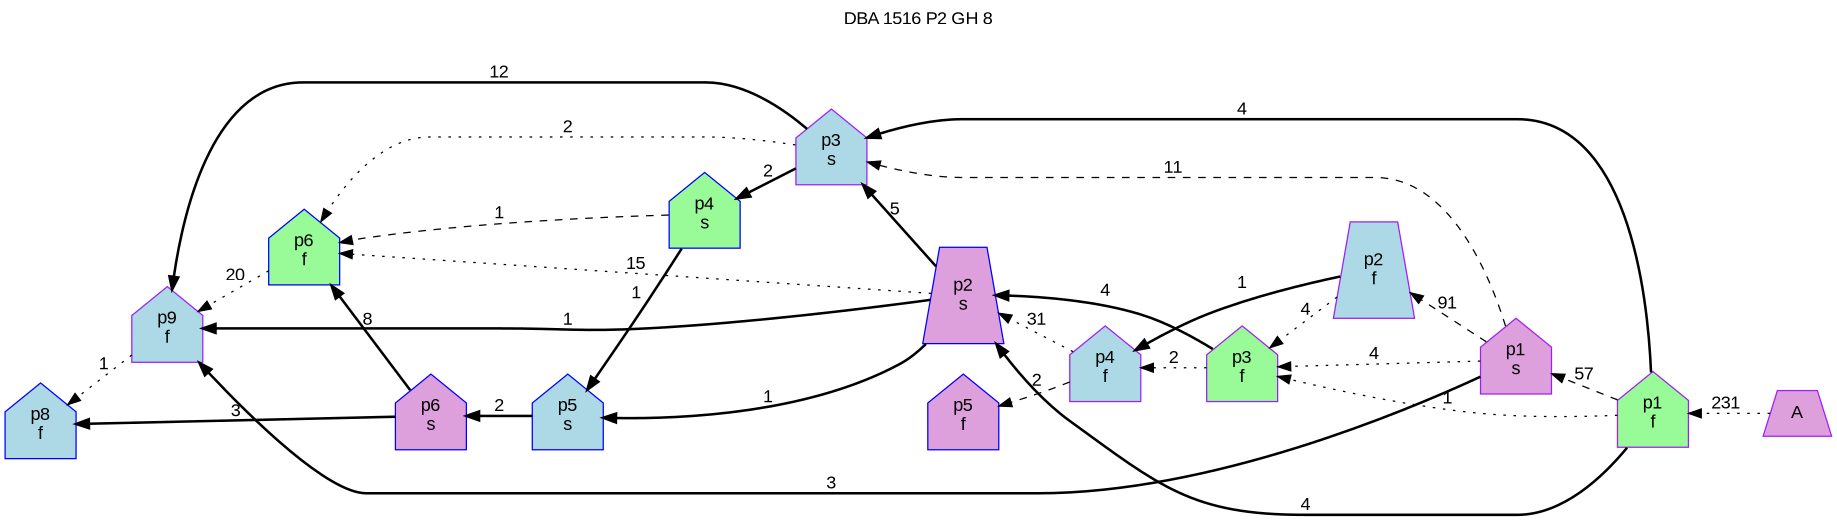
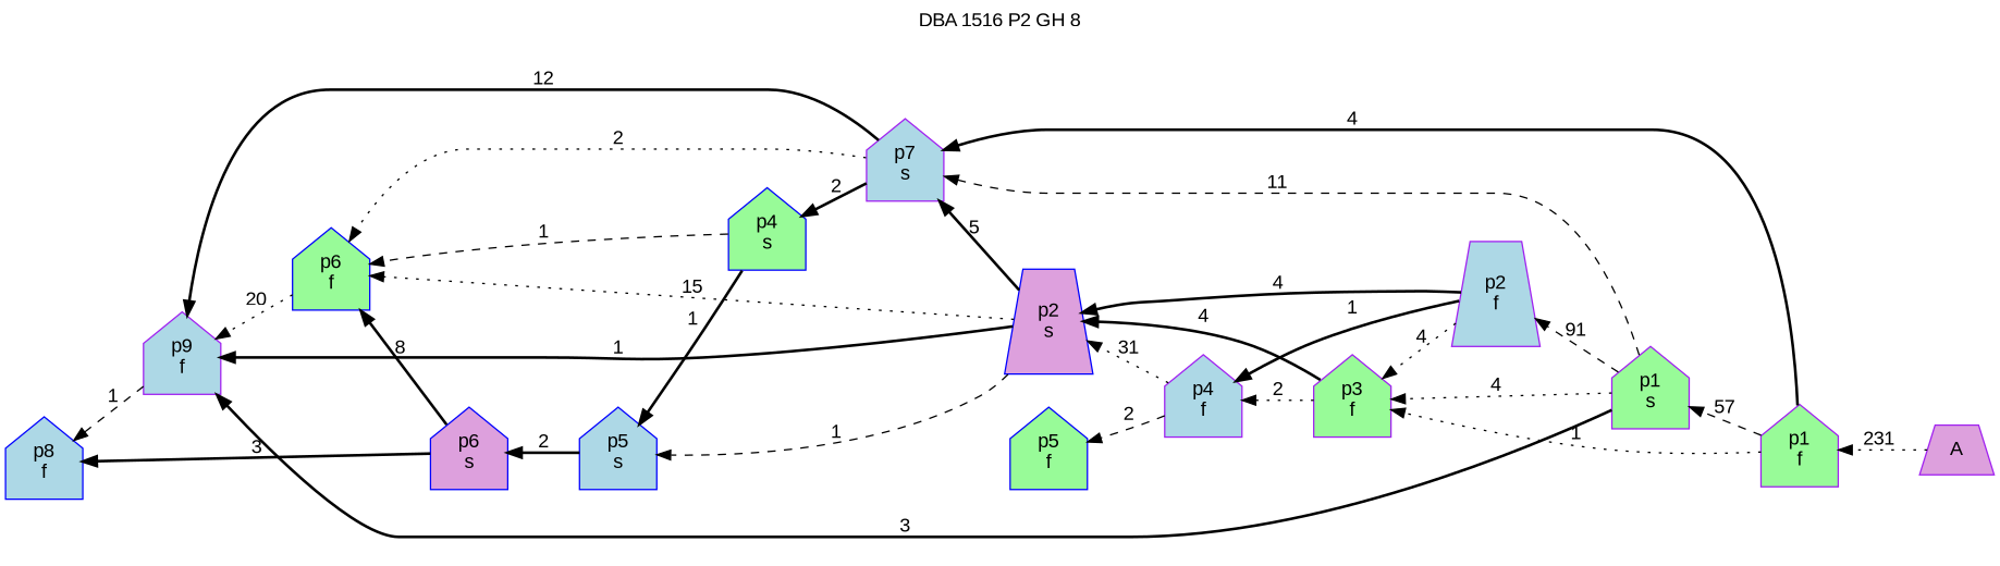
  digraph {
    fontname="Liberation Sans"
    label=" DBA 1516 P2 GH 8 "
    labelloc=tl
    rankdir=RL
    node [color=purple fillcolor=lightblue fontname="Liberation Sans" shape=house style=filled]
    edge [fontname="Liberation Sans" style=bold]
    n1 [fillcolor=plum label=A shape=trapezium]
    n2 [fillcolor=palegreen label="p1\nf"]
-   n3 [fillcolor=plum label="p1\ns"]
+   n3 [fillcolor=palegreen label="p1\ns"]
    n4 [fillcolor=palegreen label="p3\nf"]
-   n5 [label="p3\ns"]
+   n5 [label="p7\ns"]
    n6 [label="p2\nf" shape=trapezium]
    n7 [label="p9\nf"]
    n8 [color=blue fillcolor=plum label="p2\ns" shape=trapezium]
    n9 [label="p4\nf"]
    n10 [color=blue fillcolor=palegreen label="p6\nf"]
    n11 [color=blue fillcolor=palegreen label="p4\ns"]
    n12 [color=blue label="p5\ns"]
    n13 [color=blue label="p8\nf"]
-   n14 [color=blue fillcolor=plum label="p5\nf"]
+   n14 [color=blue fillcolor=palegreen label="p5\nf"]
    n15 [color=blue fillcolor=plum label="p6\ns"]
    n1 -> n2 [label=231 style=dotted]
    n2 -> n3 [label=57 style=dashed]
    n2 -> n4 [label=1 style=dotted]
    n2 -> n5 [label=4]
    n3 -> n4 [label=4 style=dotted]
    n3 -> n5 [label=11 style=dashed]
    n3 -> n6 [label=91 style=dashed]
    n3 -> n7 [label=3]
    n4 -> n8 [label=4]
    n4 -> n9 [label=2 style=dotted]
    n5 -> n7 [label=12]
    n5 -> n10 [label=2 style=dotted]
    n5 -> n11 [label=2]
    n6 -> n4 [label=4 style=dotted]
-   n2 -> n8 [label=4]
+   n6 -> n8 [label=4]
    n6 -> n9 [label=1]
-   n7 -> n13 [label=1 style=dotted]
+   n7 -> n13 [label=1 style=dashed]
    n8 -> n5 [label=5]
    n8 -> n7 [label=1]
    n8 -> n10 [label=15 style=dotted]
-   n8 -> n12 [label=1]
+   n8 -> n12 [label=1 style=dashed]
    n9 -> n8 [label=31 style=dotted]
    n9 -> n14 [label=2 style=dashed]
    n10 -> n7 [label=20 style=dotted]
    n11 -> n10 [label=1 style=dashed]
    n11 -> n12 [label=1]
    n12 -> n15 [label=2]
    n15 -> n10 [label=8]
    n15 -> n13 [label=3]
  }
